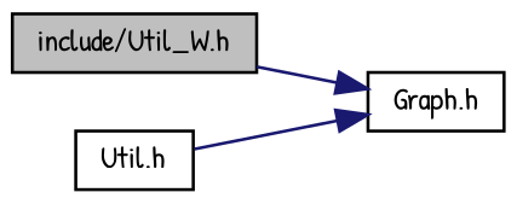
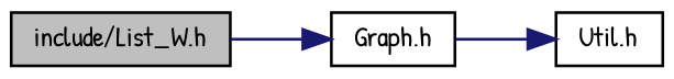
  digraph {
    fontname="Patrick Hand"
    rankdir=LR
    node [color=black fillcolor=white fontname="Patrick Hand" fontsize=10 shape=record style=filled]
    edge [color=midnightblue fontname="Patrick Hand" fontsize=10 labelfontname=Helvetica labelfontsize=10 style=solid]
-   n1 [fillcolor=grey75 fontcolor=black height=0.2 label="include/Util_W.h" width=0.4]
+   n1 [fillcolor=grey75 fontcolor=black height=0.2 label="include/List_W.h" width=0.4]
    n2 [height=0.2 label="Graph.h" width=0.4]
    n3 [height=0.2 label="Util.h" width=0.4]
    n1 -> n2
-   n3 -> n2
+   n2 -> n3
  }
